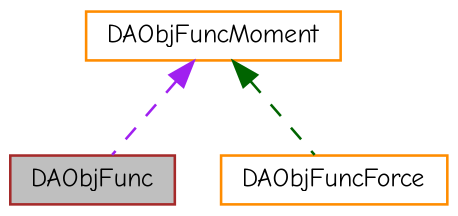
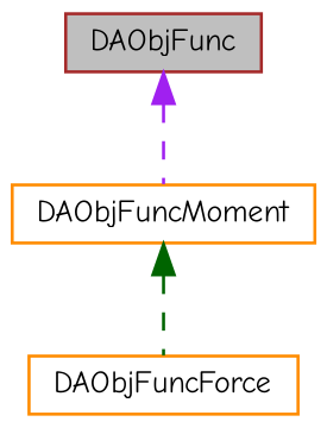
  digraph {
    fontname="Comic Neue"
    node [color=darkorange fontname="Comic Neue" fontsize=10 shape=record]
    edge [dir=back fontname="Comic Neue" fontsize=10 labelfontname=Helvetica labelfontsize=10 style=dashed]
    n1 [color=brown fillcolor=grey75 fontcolor=black height=0.2 label=DAObjFunc style=filled width=0.4]
    n2 [height=0.2 label=DAObjFuncMoment width=0.4]
    n3 [height=0.2 label=DAObjFuncForce width=0.4]
-   n2 -> n1 [color=purple]
+   n1 -> n2 [color=purple]
    n2 -> n3 [color=darkgreen]
  }
